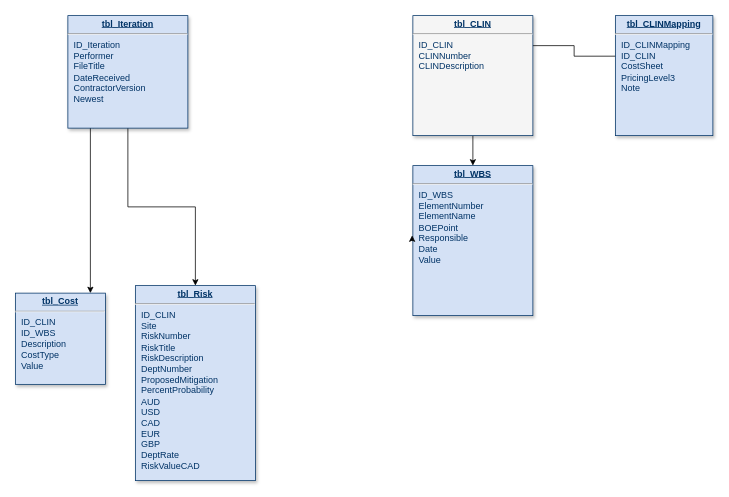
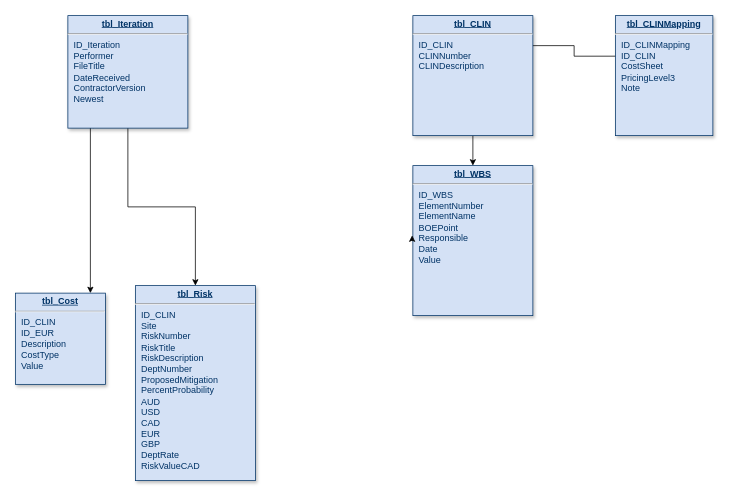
  <mxCell id="0" />
  <mxCell id="1" parent="0" />
  <mxCell id="2" style="edgeStyle=orthogonalEdgeStyle;rounded=0;orthogonalLoop=1;jettySize=auto;html=1;exitX=0.213;exitY=1;exitDx=0;exitDy=0;exitPerimeter=0;" edge="1" parent="1" source="4" target="8"><mxGeometry relative="1" as="geometry"><mxPoint x="150" y="150" as="sourcePoint" /><Array as="points"><mxPoint x="120" y="140" /></Array></mxGeometry></mxCell>
  <mxCell id="3" style="edgeStyle=orthogonalEdgeStyle;rounded=0;orthogonalLoop=1;jettySize=auto;html=1;" edge="1" parent="1" source="4" target="7"><mxGeometry relative="1" as="geometry" /></mxCell>
  <mxCell id="4" value="&lt;p style=&quot;margin: 0px; margin-top: 4px; text-align: center; text-decoration: underline;&quot;&gt;&lt;b&gt;tbl_Iteration&lt;/b&gt;&lt;/p&gt;&lt;hr&gt;&lt;p style=&quot;margin: 0px; margin-left: 8px;&quot;&gt;ID_Iteration&lt;/p&gt;&lt;p style=&quot;margin: 0px; margin-left: 8px;&quot;&gt;Performer&lt;/p&gt;&lt;p style=&quot;margin: 0px; margin-left: 8px;&quot;&gt;FileTitle&lt;/p&gt;&lt;p style=&quot;margin: 0px; margin-left: 8px;&quot;&gt;DateReceived&lt;/p&gt;&lt;p style=&quot;margin: 0px; margin-left: 8px;&quot;&gt;ContractorVersion&lt;br&gt;Newest&lt;/p&gt;" style="verticalAlign=top;align=left;overflow=fill;fontSize=12;fontFamily=Helvetica;html=1;strokeColor=#003366;shadow=1;fillColor=#D4E1F5;fontColor=#003366" parent="1" vertex="1"><mxGeometry x="90" y="20" width="160" height="150" as="geometry" /></mxCell>
  <mxCell id="5" style="edgeStyle=orthogonalEdgeStyle;rounded=0;orthogonalLoop=1;jettySize=auto;html=1;entryX=0.938;entryY=0.25;entryDx=0;entryDy=0;entryPerimeter=0;exitX=0.023;exitY=0.338;exitDx=0;exitDy=0;exitPerimeter=0;" edge="1" parent="1" source="6" target="10"><mxGeometry relative="1" as="geometry" /></mxCell>
  <mxCell id="6" value="&lt;p style=&quot;margin: 0px; margin-top: 4px; text-align: center; text-decoration: underline;&quot;&gt;&lt;strong&gt;tbl_CLINMapping&lt;/strong&gt;&lt;/p&gt;&lt;hr&gt;&lt;p style=&quot;margin: 0px; margin-left: 8px;&quot;&gt;ID_CLINMapping&lt;/p&gt;&lt;p style=&quot;margin: 0px; margin-left: 8px;&quot;&gt;ID_CLIN&lt;/p&gt;&lt;p style=&quot;margin: 0px; margin-left: 8px;&quot;&gt;CostSheet&lt;/p&gt;&lt;p style=&quot;margin: 0px; margin-left: 8px;&quot;&gt;PricingLevel3&lt;/p&gt;&lt;p style=&quot;margin: 0px; margin-left: 8px;&quot;&gt;Note&lt;/p&gt;" style="verticalAlign=top;align=left;overflow=fill;fontSize=12;fontFamily=Helvetica;html=1;strokeColor=#003366;shadow=1;fillColor=#D4E1F5;fontColor=#003366" parent="1" vertex="1"><mxGeometry x="820" y="20" width="130" height="160" as="geometry" /></mxCell>
  <mxCell id="7" value="&lt;p style=&quot;margin: 0px; margin-top: 4px; text-align: center; text-decoration: underline;&quot;&gt;&lt;strong&gt;tbl_Risk&lt;/strong&gt;&lt;/p&gt;&lt;hr&gt;&lt;p style=&quot;margin: 0px; margin-left: 8px;&quot;&gt;ID_CLIN&lt;/p&gt;&lt;p style=&quot;margin: 0px; margin-left: 8px;&quot;&gt;Site&lt;/p&gt;&lt;p style=&quot;margin: 0px; margin-left: 8px;&quot;&gt;RiskNumber&lt;/p&gt;&lt;p style=&quot;margin: 0px; margin-left: 8px;&quot;&gt;RiskTitle&lt;/p&gt;&lt;p style=&quot;margin: 0px; margin-left: 8px;&quot;&gt;RiskDescription&lt;/p&gt;&lt;p style=&quot;margin: 0px; margin-left: 8px;&quot;&gt;DeptNumber&lt;/p&gt;&lt;p style=&quot;margin: 0px; margin-left: 8px;&quot;&gt;ProposedMitigation&lt;/p&gt;&lt;p style=&quot;margin: 0px; margin-left: 8px;&quot;&gt;PercentProbability&lt;/p&gt;&lt;p style=&quot;margin: 0px; margin-left: 8px;&quot;&gt;AUD&lt;/p&gt;&lt;p style=&quot;margin: 0px; margin-left: 8px;&quot;&gt;USD&lt;/p&gt;&lt;p style=&quot;margin: 0px; margin-left: 8px;&quot;&gt;CAD&lt;/p&gt;&lt;p style=&quot;margin: 0px; margin-left: 8px;&quot;&gt;EUR&lt;/p&gt;&lt;p style=&quot;margin: 0px; margin-left: 8px;&quot;&gt;GBP&lt;/p&gt;&lt;p style=&quot;margin: 0px; margin-left: 8px;&quot;&gt;DeptRate&lt;/p&gt;&lt;p style=&quot;margin: 0px; margin-left: 8px;&quot;&gt;RiskValueCAD&lt;/p&gt;" style="verticalAlign=top;align=left;overflow=fill;fontSize=12;fontFamily=Helvetica;html=1;strokeColor=#003366;shadow=1;fillColor=#D4E1F5;fontColor=#003366" parent="1" vertex="1"><mxGeometry x="180" y="380" width="160" height="260" as="geometry" /></mxCell>
- <mxCell id="8" value="&lt;p style=&quot;margin: 0px; margin-top: 4px; text-align: center; text-decoration: underline;&quot;&gt;&lt;strong&gt;tbl_Cost&lt;/strong&gt;&lt;/p&gt;&lt;hr&gt;&lt;p style=&quot;margin: 0px; margin-left: 8px;&quot;&gt;ID_CLIN&lt;br&gt;&lt;/p&gt;&lt;p style=&quot;margin: 0px; margin-left: 8px;&quot;&gt;ID_WBS&lt;/p&gt;&lt;p style=&quot;margin: 0px; margin-left: 8px;&quot;&gt;Description&lt;/p&gt;&lt;p style=&quot;margin: 0px; margin-left: 8px;&quot;&gt;CostType&lt;/p&gt;&lt;p style=&quot;margin: 0px; margin-left: 8px;&quot;&gt;Value&lt;/p&gt;" style="verticalAlign=top;align=left;overflow=fill;fontSize=12;fontFamily=Helvetica;html=1;strokeColor=#003366;shadow=1;fillColor=#D4E1F5;fontColor=#003366" parent="1" vertex="1"><mxGeometry x="20" y="390" width="120" height="121.64" as="geometry" /></mxCell>
+ <mxCell id="8" value="&lt;p style=&quot;margin: 0px; margin-top: 4px; text-align: center; text-decoration: underline;&quot;&gt;&lt;strong&gt;tbl_Cost&lt;/strong&gt;&lt;/p&gt;&lt;hr&gt;&lt;p style=&quot;margin: 0px; margin-left: 8px;&quot;&gt;ID_CLIN&lt;br&gt;&lt;/p&gt;&lt;p style=&quot;margin: 0px; margin-left: 8px;&quot;&gt;ID_EUR&lt;/p&gt;&lt;p style=&quot;margin: 0px; margin-left: 8px;&quot;&gt;Description&lt;/p&gt;&lt;p style=&quot;margin: 0px; margin-left: 8px;&quot;&gt;CostType&lt;/p&gt;&lt;p style=&quot;margin: 0px; margin-left: 8px;&quot;&gt;Value&lt;/p&gt;" style="verticalAlign=top;align=left;overflow=fill;fontSize=12;fontFamily=Helvetica;html=1;strokeColor=#003366;shadow=1;fillColor=#D4E1F5;fontColor=#003366" parent="1" vertex="1"><mxGeometry x="20" y="390" width="120" height="121.64" as="geometry" /></mxCell>
  <mxCell id="9" style="edgeStyle=orthogonalEdgeStyle;rounded=0;orthogonalLoop=1;jettySize=auto;html=1;exitX=0.5;exitY=1;exitDx=0;exitDy=0;entryX=0.5;entryY=0;entryDx=0;entryDy=0;" edge="1" parent="1" source="10" target="11"><mxGeometry relative="1" as="geometry" /></mxCell>
- <mxCell id="10" value="&lt;p style=&quot;margin: 0px; margin-top: 4px; text-align: center; text-decoration: underline;&quot;&gt;&lt;strong&gt;tbl_CLIN&lt;/strong&gt;&lt;/p&gt;&lt;hr&gt;&lt;p style=&quot;margin: 0px; margin-left: 8px;&quot;&gt;ID_CLIN&lt;/p&gt;&lt;p style=&quot;margin: 0px; margin-left: 8px;&quot;&gt;CLINNumber&lt;/p&gt;&lt;p style=&quot;margin: 0px; margin-left: 8px;&quot;&gt;CLINDescription&lt;/p&gt;" style="verticalAlign=top;align=left;overflow=fill;fontSize=12;fontFamily=Helvetica;html=1;strokeColor=#003366;shadow=1;fillColor=#f5f5f5;fontColor=#003366;" parent="1" vertex="1"><mxGeometry x="550" y="20" width="160" height="160" as="geometry" /></mxCell>
+ <mxCell id="10" value="&lt;p style=&quot;margin: 0px; margin-top: 4px; text-align: center; text-decoration: underline;&quot;&gt;&lt;strong&gt;tbl_CLIN&lt;/strong&gt;&lt;/p&gt;&lt;hr&gt;&lt;p style=&quot;margin: 0px; margin-left: 8px;&quot;&gt;ID_CLIN&lt;/p&gt;&lt;p style=&quot;margin: 0px; margin-left: 8px;&quot;&gt;CLINNumber&lt;/p&gt;&lt;p style=&quot;margin: 0px; margin-left: 8px;&quot;&gt;CLINDescription&lt;/p&gt;" style="verticalAlign=top;align=left;overflow=fill;fontSize=12;fontFamily=Helvetica;html=1;strokeColor=#003366;shadow=1;fillColor=#D4E1F5;fontColor=#003366" parent="1" vertex="1"><mxGeometry x="550" y="20" width="160" height="160" as="geometry" /></mxCell>
  <mxCell id="11" value="&lt;p style=&quot;margin: 0px; margin-top: 4px; text-align: center; text-decoration: underline;&quot;&gt;&lt;strong&gt;tbl_WBS&lt;/strong&gt;&lt;/p&gt;&lt;hr&gt;&lt;p style=&quot;margin: 0px; margin-left: 8px;&quot;&gt;ID_WBS&lt;/p&gt;&lt;p style=&quot;margin: 0px; margin-left: 8px;&quot;&gt;ElementNumber&lt;/p&gt;&lt;p style=&quot;margin: 0px; margin-left: 8px;&quot;&gt;ElementName&lt;/p&gt;&lt;p style=&quot;margin: 0px; margin-left: 8px;&quot;&gt;BOEPoint&lt;/p&gt;&lt;p style=&quot;margin: 0px; margin-left: 8px;&quot;&gt;Responsible&lt;/p&gt;&lt;p style=&quot;margin: 0px; margin-left: 8px;&quot;&gt;Date&lt;/p&gt;&lt;p style=&quot;margin: 0px; margin-left: 8px;&quot;&gt;Value&lt;/p&gt;" style="verticalAlign=top;align=left;overflow=fill;fontSize=12;fontFamily=Helvetica;html=1;strokeColor=#003366;shadow=1;fillColor=#D4E1F5;fontColor=#003366" parent="1" vertex="1"><mxGeometry x="550" y="220" width="160" height="200" as="geometry" /></mxCell>
  <mxCell id="12" style="edgeStyle=orthogonalEdgeStyle;rounded=0;orthogonalLoop=1;jettySize=auto;html=1;exitX=0;exitY=0.5;exitDx=0;exitDy=0;entryX=-0.006;entryY=0.465;entryDx=0;entryDy=0;entryPerimeter=0;" edge="1" parent="1" source="11" target="11"><mxGeometry relative="1" as="geometry" /></mxCell>
